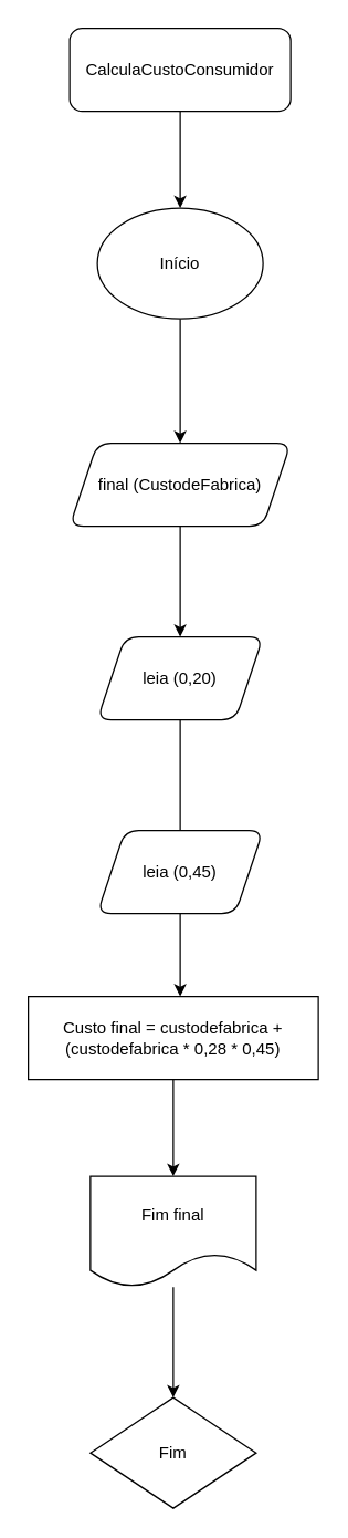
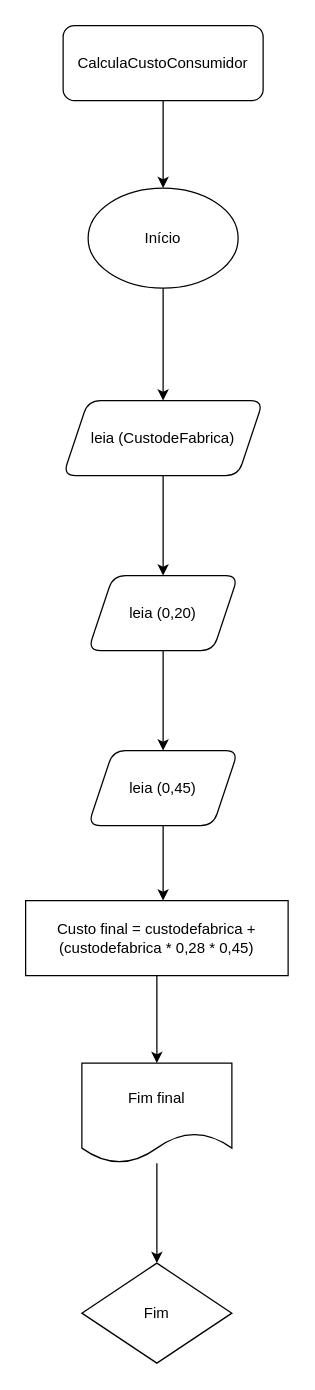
  <mxCell id="0" />
  <mxCell id="1" parent="0" />
  <mxCell id="2" value="" style="edgeStyle=orthogonalEdgeStyle;rounded=0;orthogonalLoop=1;jettySize=auto;html=1;" parent="1" source="3" target="5" edge="1"><mxGeometry relative="1" as="geometry" /></mxCell>
  <mxCell id="3" value="CalculaCustoConsumidor" style="rounded=1;whiteSpace=wrap;html=1;" parent="1" vertex="1"><mxGeometry x="50" y="20" width="160" height="60" as="geometry" /></mxCell>
  <mxCell id="4" value="" style="edgeStyle=orthogonalEdgeStyle;rounded=0;orthogonalLoop=1;jettySize=auto;html=1;" parent="1" source="5" target="7" edge="1"><mxGeometry relative="1" as="geometry" /></mxCell>
  <mxCell id="5" value="Início" style="ellipse;whiteSpace=wrap;html=1;rounded=1;" parent="1" vertex="1"><mxGeometry x="70" y="150" width="120" height="80" as="geometry" /></mxCell>
  <mxCell id="6" value="" style="edgeStyle=orthogonalEdgeStyle;rounded=0;orthogonalLoop=1;jettySize=auto;html=1;" parent="1" source="7" target="9" edge="1"><mxGeometry relative="1" as="geometry" /></mxCell>
- <mxCell id="7" value="final (CustodeFabrica)" style="shape=parallelogram;perimeter=parallelogramPerimeter;whiteSpace=wrap;html=1;fixedSize=1;rounded=1;" parent="1" vertex="1"><mxGeometry x="50" y="320" width="160" height="60" as="geometry" /></mxCell>
- <mxCell id="8" value="" style="edgeStyle=orthogonalEdgeStyle;rounded=0;orthogonalLoop=1;jettySize=auto;html=1;endArrow=none;" parent="1" source="9" target="11" edge="1"><mxGeometry relative="1" as="geometry" /></mxCell>
+ <mxCell id="7" value="leia (CustodeFabrica)" style="shape=parallelogram;perimeter=parallelogramPerimeter;whiteSpace=wrap;html=1;fixedSize=1;rounded=1;" parent="1" vertex="1"><mxGeometry x="50" y="320" width="160" height="60" as="geometry" /></mxCell>
+ <mxCell id="8" value="" style="edgeStyle=orthogonalEdgeStyle;rounded=0;orthogonalLoop=1;jettySize=auto;html=1;" parent="1" source="9" target="11" edge="1"><mxGeometry relative="1" as="geometry" /></mxCell>
  <mxCell id="9" value="leia (0,20)" style="shape=parallelogram;perimeter=parallelogramPerimeter;whiteSpace=wrap;html=1;fixedSize=1;rounded=1;" parent="1" vertex="1"><mxGeometry x="70" y="460" width="120" height="60" as="geometry" /></mxCell>
  <mxCell id="10" value="" style="edgeStyle=orthogonalEdgeStyle;rounded=0;orthogonalLoop=1;jettySize=auto;html=1;" parent="1" source="11" target="13" edge="1"><mxGeometry relative="1" as="geometry"><Array as="points"><mxPoint x="130" y="700" /><mxPoint x="130" y="700" /></Array></mxGeometry></mxCell>
  <mxCell id="11" value="leia (0,45)" style="shape=parallelogram;perimeter=parallelogramPerimeter;whiteSpace=wrap;html=1;fixedSize=1;rounded=1;" parent="1" vertex="1"><mxGeometry x="70" y="600" width="120" height="60" as="geometry" /></mxCell>
  <mxCell id="12" value="" style="edgeStyle=orthogonalEdgeStyle;rounded=0;orthogonalLoop=1;jettySize=auto;html=1;" parent="1" source="13" target="15" edge="1"><mxGeometry relative="1" as="geometry" /></mxCell>
  <mxCell id="13" value="Custo final = custodefabrica + (custodefabrica * 0,28 * 0,45)" style="rounded=0;whiteSpace=wrap;html=1;" parent="1" vertex="1"><mxGeometry x="20" y="720" width="210" height="60" as="geometry" /></mxCell>
  <mxCell id="14" value="" style="edgeStyle=orthogonalEdgeStyle;rounded=0;orthogonalLoop=1;jettySize=auto;html=1;" parent="1" source="15" target="16" edge="1"><mxGeometry relative="1" as="geometry" /></mxCell>
  <mxCell id="15" value="Fim final" style="shape=document;whiteSpace=wrap;html=1;boundedLbl=1;rounded=0;" parent="1" vertex="1"><mxGeometry x="65" y="850" width="120" height="80" as="geometry" /></mxCell>
  <mxCell id="16" value="Fim" style="rhombus;whiteSpace=wrap;html=1;" parent="1" vertex="1"><mxGeometry x="65" y="1010" width="120" height="80" as="geometry" /></mxCell>
